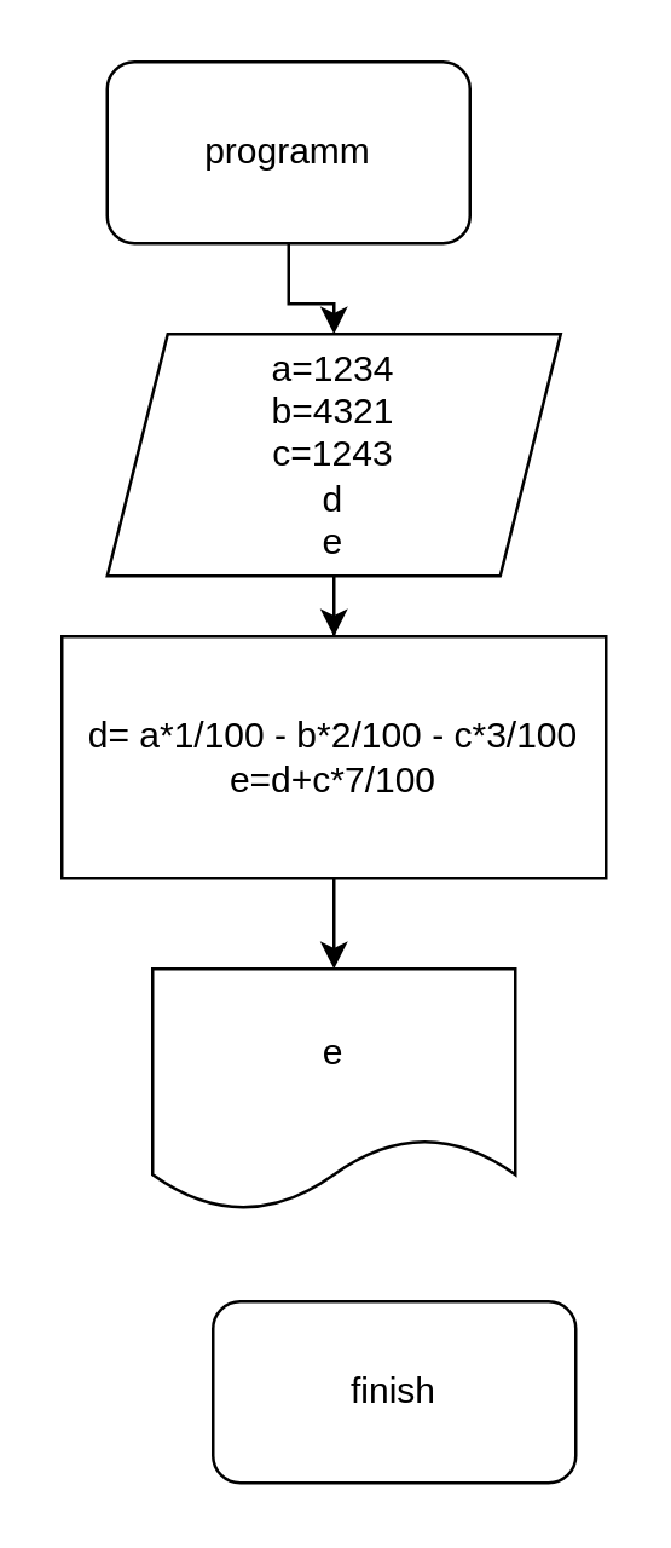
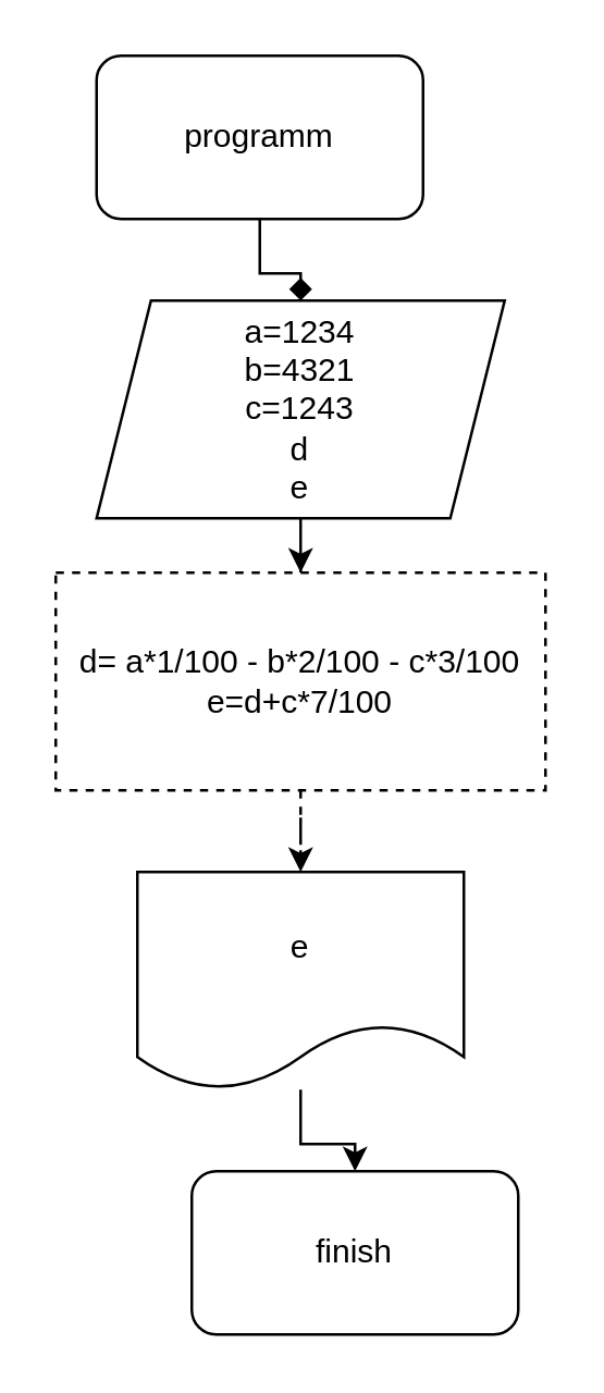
  <mxCell id="0" />
  <mxCell id="1" parent="0" />
- <mxCell id="2" value="" style="edgeStyle=orthogonalEdgeStyle;rounded=0;orthogonalLoop=1;jettySize=auto;html=1;" edge="1" parent="1" source="3" target="5"><mxGeometry relative="1" as="geometry" /></mxCell>
+ <mxCell id="2" value="" style="edgeStyle=orthogonalEdgeStyle;rounded=0;orthogonalLoop=1;jettySize=auto;html=1;endArrow=diamond;" edge="1" parent="1" source="3" target="5"><mxGeometry relative="1" as="geometry" /></mxCell>
  <mxCell id="3" value="programm" style="rounded=1;whiteSpace=wrap;html=1;" vertex="1" parent="1"><mxGeometry x="35" y="20" width="120" height="60" as="geometry" /></mxCell>
  <mxCell id="4" value="" style="edgeStyle=orthogonalEdgeStyle;rounded=0;orthogonalLoop=1;jettySize=auto;html=1;" edge="1" parent="1" source="5" target="7"><mxGeometry relative="1" as="geometry" /></mxCell>
  <mxCell id="5" value="a=1234&lt;br&gt;b=4321&lt;br&gt;c=1243&lt;br&gt;d&lt;br&gt;e" style="shape=parallelogram;perimeter=parallelogramPerimeter;whiteSpace=wrap;html=1;fixedSize=1;" vertex="1" parent="1"><mxGeometry x="35" y="110" width="150" height="80" as="geometry" /></mxCell>
- <mxCell id="6" value="" style="edgeStyle=orthogonalEdgeStyle;rounded=0;orthogonalLoop=1;jettySize=auto;html=1;" edge="1" parent="1" source="7" target="9"><mxGeometry relative="1" as="geometry" /></mxCell>
- <mxCell id="7" value="d= a*1/100 - b*2/100 - c*3/100&lt;br&gt;e=d+c*7/100" style="rounded=0;whiteSpace=wrap;html=1;" vertex="1" parent="1"><mxGeometry x="20" y="210" width="180" height="80" as="geometry" /></mxCell>
+ <mxCell id="6" value="" style="edgeStyle=orthogonalEdgeStyle;rounded=0;orthogonalLoop=1;jettySize=auto;html=1;dashed=1;" edge="1" parent="1" source="7" target="9"><mxGeometry relative="1" as="geometry" /></mxCell>
+ <mxCell id="7" value="d= a*1/100 - b*2/100 - c*3/100&lt;br&gt;e=d+c*7/100" style="rounded=0;whiteSpace=wrap;html=1;dashed=1;" vertex="1" parent="1"><mxGeometry x="20" y="210" width="180" height="80" as="geometry" /></mxCell>
+ <mxCell id="8" value="" style="edgeStyle=orthogonalEdgeStyle;rounded=0;orthogonalLoop=1;jettySize=auto;html=1;" edge="1" parent="1" source="9" target="10"><mxGeometry relative="1" as="geometry" /></mxCell>
  <mxCell id="9" value="e" style="shape=document;whiteSpace=wrap;html=1;boundedLbl=1;" vertex="1" parent="1"><mxGeometry x="50" y="320" width="120" height="80" as="geometry" /></mxCell>
  <mxCell id="10" value="finish" style="rounded=1;whiteSpace=wrap;html=1;" vertex="1" parent="1"><mxGeometry x="70" y="430" width="120" height="60" as="geometry" /></mxCell>
